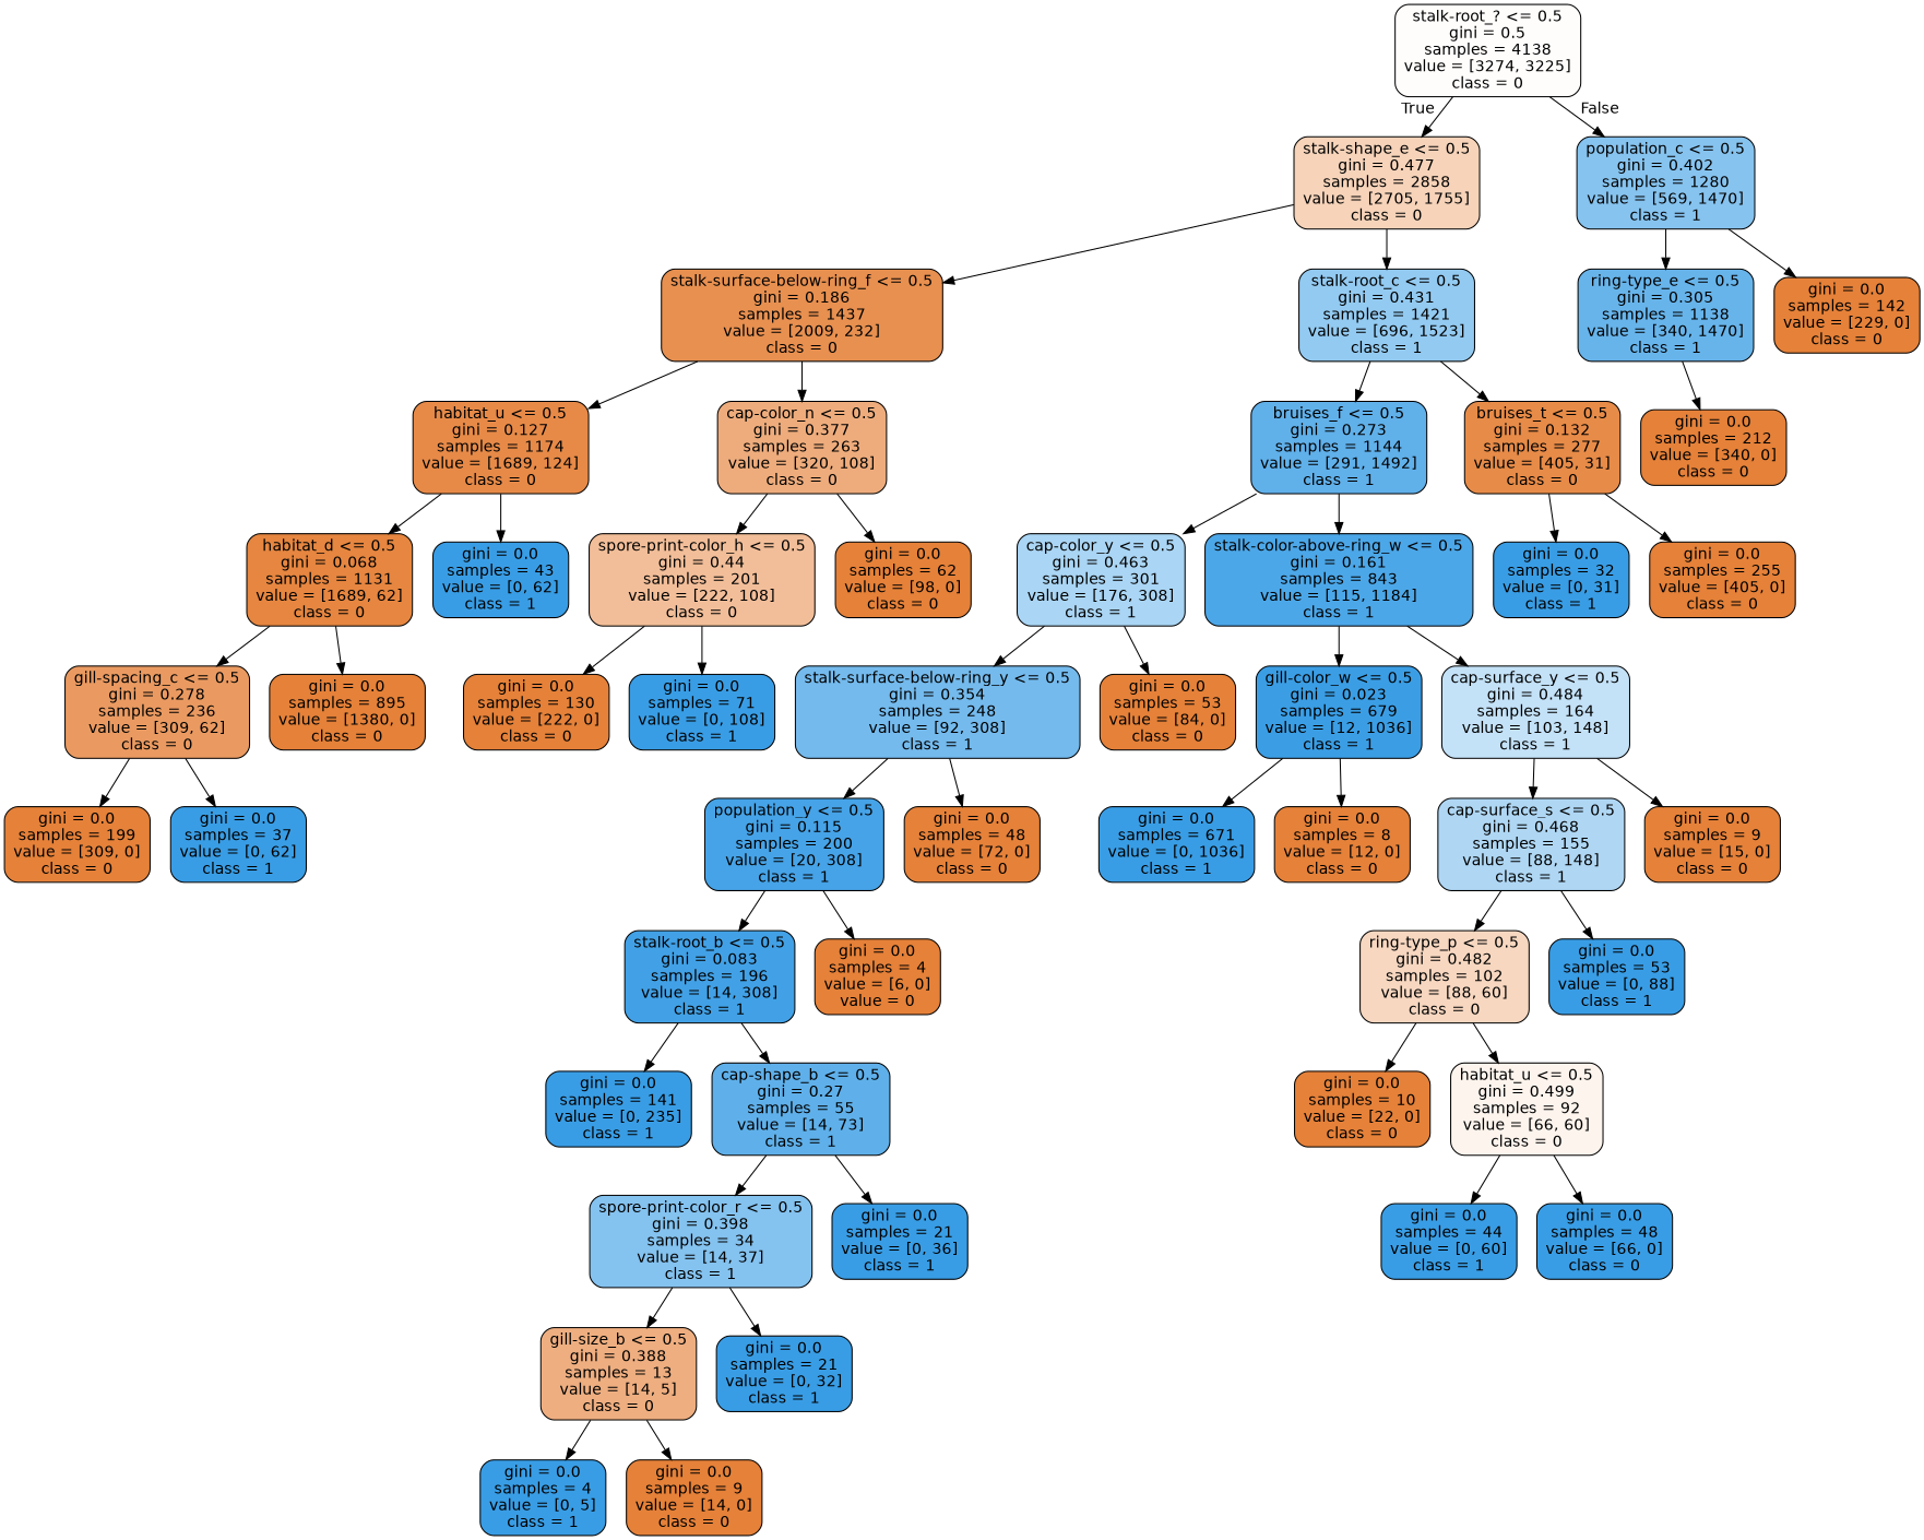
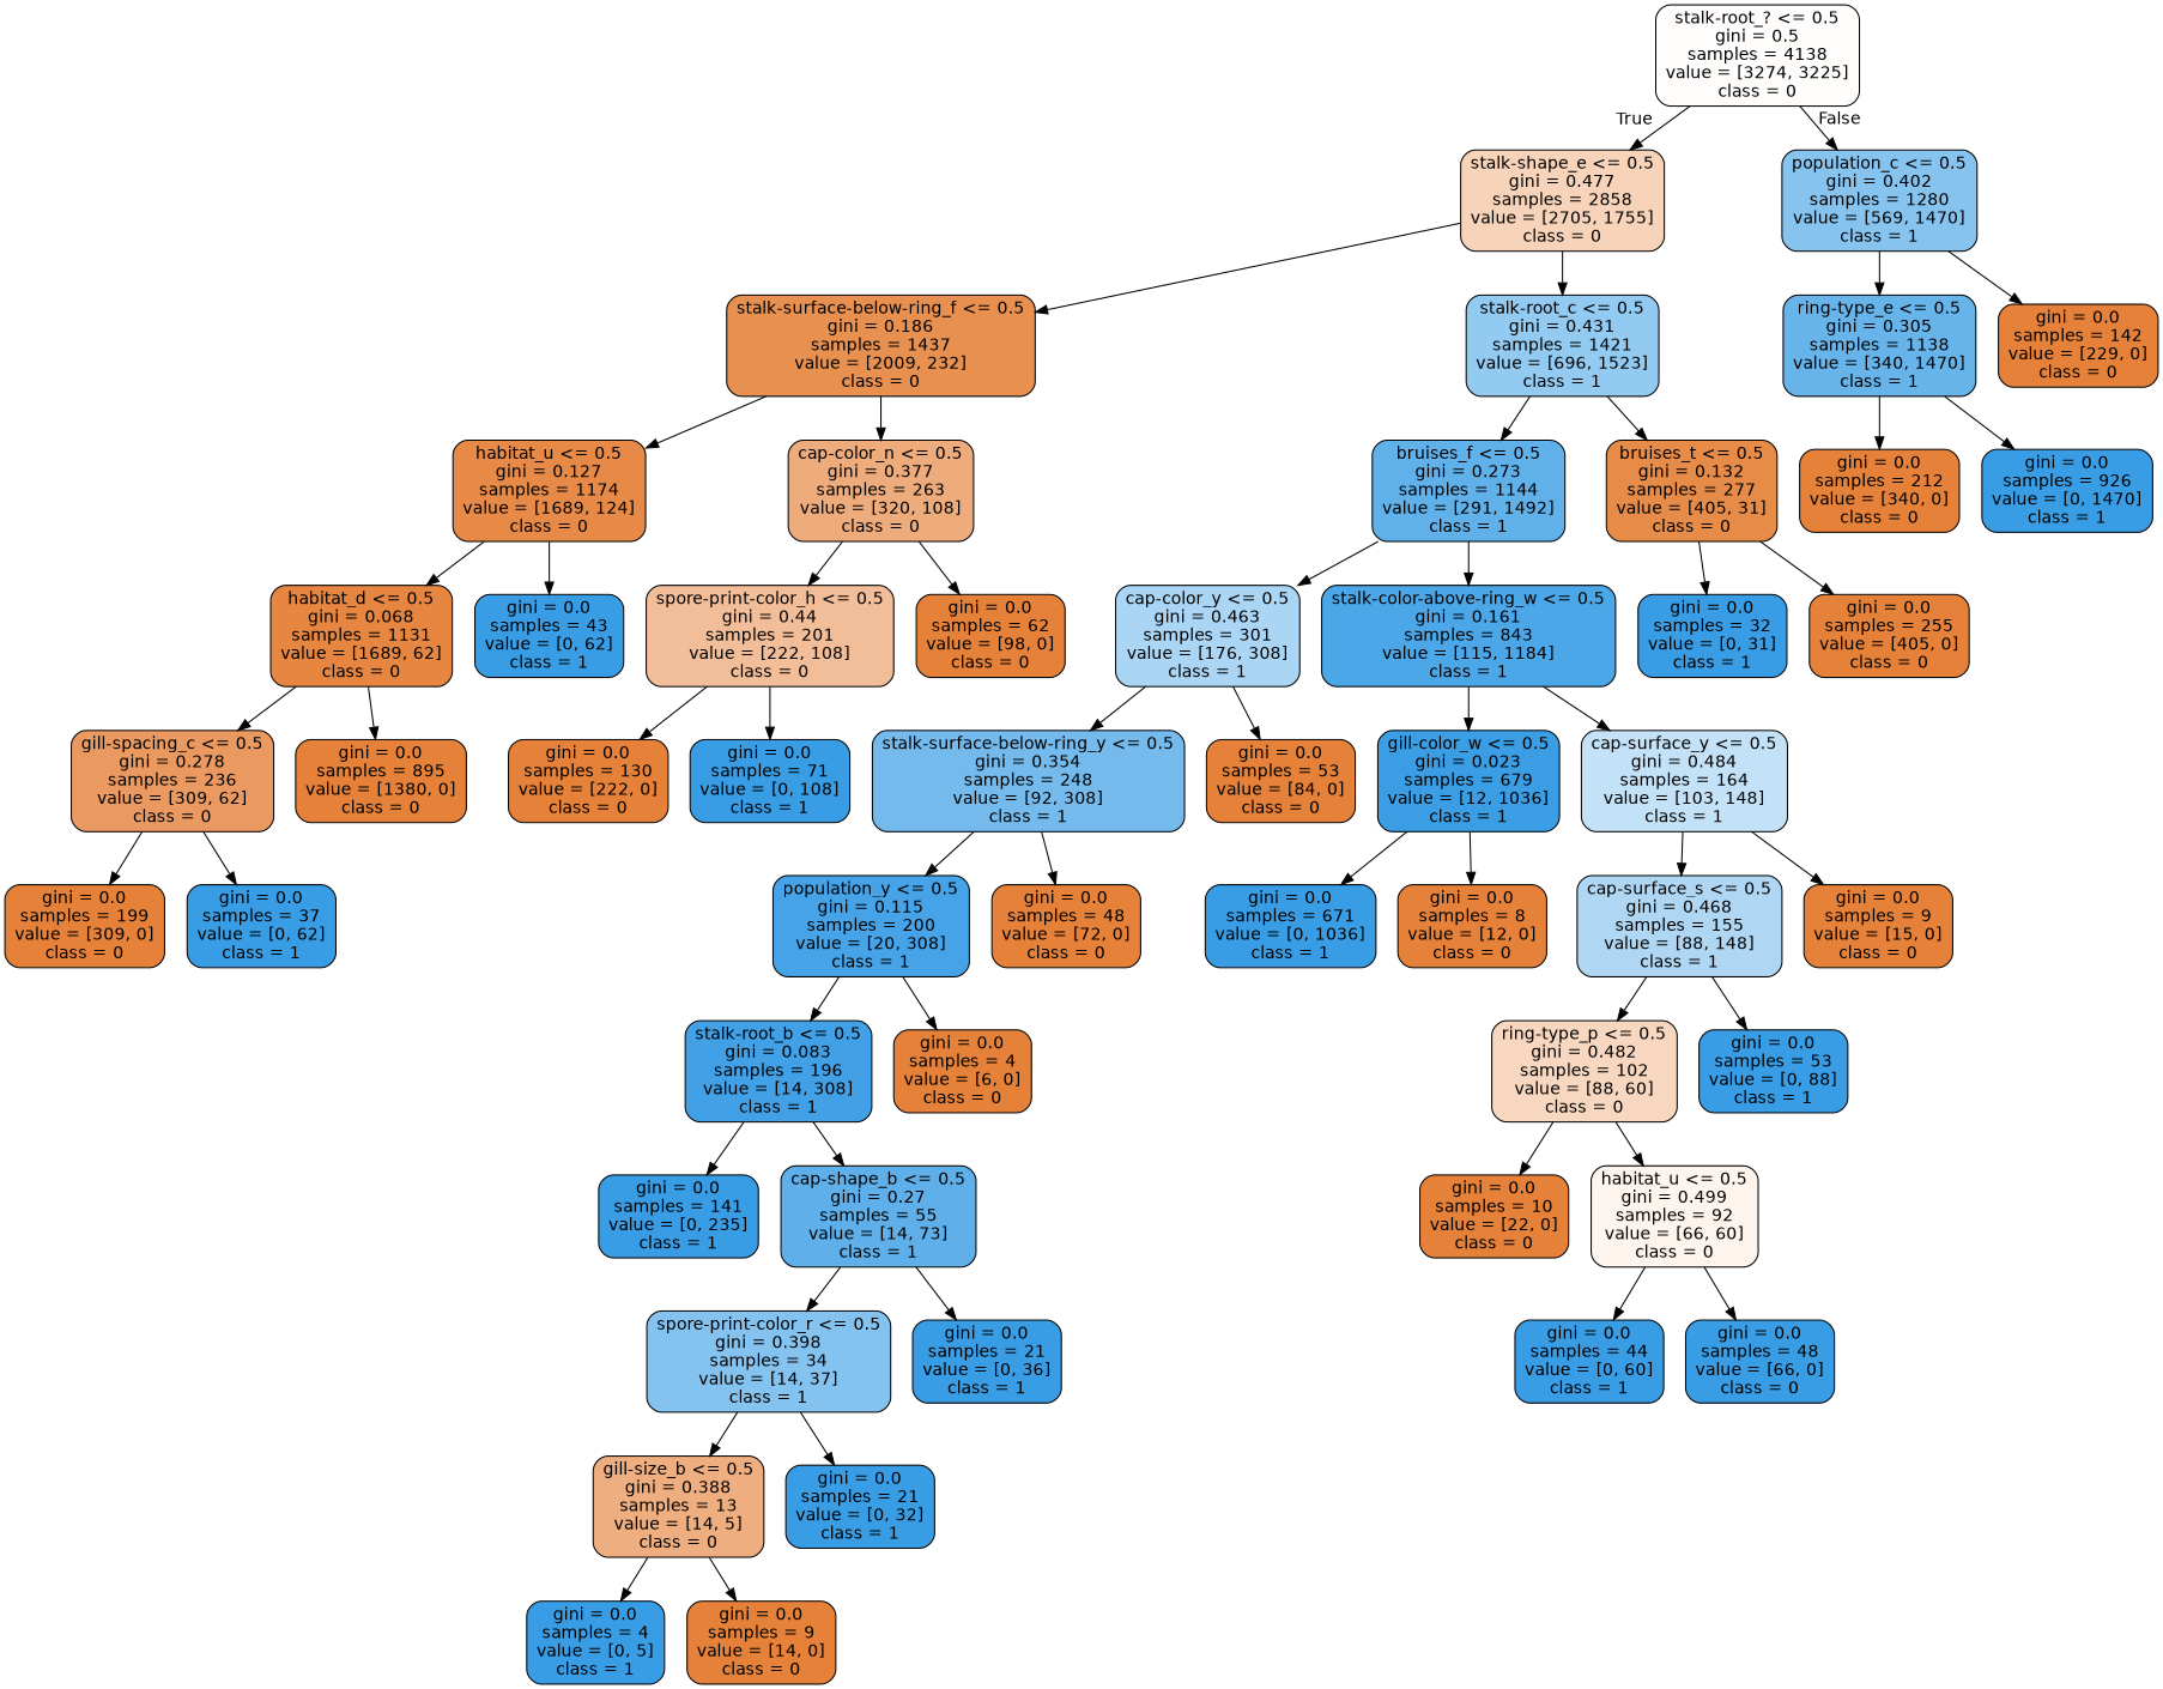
  digraph {
    node [color=black fillcolor="#e58139" fontname=helvetica shape=box style="filled, rounded"]
    edge [fontname=helvetica]
    n1 [fillcolor="#fffdfc" label="stalk-root_? <= 0.5\ngini = 0.5\nsamples = 4138\nvalue = [3274, 3225]\nclass = 0"]
    n2 [fillcolor="#f6d3b9" label="stalk-shape_e <= 0.5\ngini = 0.477\nsamples = 2858\nvalue = [2705, 1755]\nclass = 0"]
    n3 [fillcolor="#86c3ef" label="population_c <= 0.5\ngini = 0.402\nsamples = 1280\nvalue = [569, 1470]\nclass = 1"]
    n4 [fillcolor="#e89050" label="stalk-surface-below-ring_f <= 0.5\ngini = 0.186\nsamples = 1437\nvalue = [2009, 232]\nclass = 0"]
    n5 [fillcolor="#93caf1" label="stalk-root_c <= 0.5\ngini = 0.431\nsamples = 1421\nvalue = [696, 1523]\nclass = 1"]
    n6 [fillcolor="#67b4eb" label="ring-type_e <= 0.5\ngini = 0.305\nsamples = 1138\nvalue = [340, 1470]\nclass = 1"]
    n7 [label="gini = 0.0\nsamples = 142\nvalue = [229, 0]\nclass = 0"]
    n8 [fillcolor="#e78a48" label="habitat_u <= 0.5\ngini = 0.127\nsamples = 1174\nvalue = [1689, 124]\nclass = 0"]
    n9 [fillcolor="#eeac7c" label="cap-color_n <= 0.5\ngini = 0.377\nsamples = 263\nvalue = [320, 108]\nclass = 0"]
    n10 [fillcolor="#60b0ea" label="bruises_f <= 0.5\ngini = 0.273\nsamples = 1144\nvalue = [291, 1492]\nclass = 1"]
    n11 [fillcolor="#e78b48" label="bruises_t <= 0.5\ngini = 0.132\nsamples = 277\nvalue = [405, 31]\nclass = 0"]
    n12 [fillcolor="#e68640" label="habitat_d <= 0.5\ngini = 0.068\nsamples = 1131\nvalue = [1689, 62]\nclass = 0"]
    n13 [fillcolor="#399de5" label="gini = 0.0\nsamples = 43\nvalue = [0, 62]\nclass = 1"]
    n14 [fillcolor="#f2be99" label="spore-print-color_h <= 0.5\ngini = 0.44\nsamples = 201\nvalue = [222, 108]\nclass = 0"]
    n15 [label="gini = 0.0\nsamples = 62\nvalue = [98, 0]\nclass = 0"]
    n16 [fillcolor="#ea9a61" label="gill-spacing_c <= 0.5\ngini = 0.278\nsamples = 236\nvalue = [309, 62]\nclass = 0"]
    n17 [label="gini = 0.0\nsamples = 895\nvalue = [1380, 0]\nclass = 0"]
    n18 [label="gini = 0.0\nsamples = 199\nvalue = [309, 0]\nclass = 0"]
    n19 [fillcolor="#399de5" label="gini = 0.0\nsamples = 37\nvalue = [0, 62]\nclass = 1"]
    n20 [label="gini = 0.0\nsamples = 130\nvalue = [222, 0]\nclass = 0"]
    n21 [fillcolor="#399de5" label="gini = 0.0\nsamples = 71\nvalue = [0, 108]\nclass = 1"]
    n22 [fillcolor="#aad5f4" label="cap-color_y <= 0.5\ngini = 0.463\nsamples = 301\nvalue = [176, 308]\nclass = 1"]
    n23 [fillcolor="#4ca7e8" label="stalk-color-above-ring_w <= 0.5\ngini = 0.161\nsamples = 843\nvalue = [115, 1184]\nclass = 1"]
    n24 [fillcolor="#399de5" label="gini = 0.0\nsamples = 32\nvalue = [0, 31]\nclass = 1"]
    n25 [label="gini = 0.0\nsamples = 255\nvalue = [405, 0]\nclass = 0"]
    n26 [fillcolor="#74baed" label="stalk-surface-below-ring_y <= 0.5\ngini = 0.354\nsamples = 248\nvalue = [92, 308]\nclass = 1"]
    n27 [label="gini = 0.0\nsamples = 53\nvalue = [84, 0]\nclass = 0"]
    n28 [fillcolor="#3b9ee5" label="gill-color_w <= 0.5\ngini = 0.023\nsamples = 679\nvalue = [12, 1036]\nclass = 1"]
    n29 [fillcolor="#c3e1f7" label="cap-surface_y <= 0.5\ngini = 0.484\nsamples = 164\nvalue = [103, 148]\nclass = 1"]
    n30 [fillcolor="#46a3e7" label="population_y <= 0.5\ngini = 0.115\nsamples = 200\nvalue = [20, 308]\nclass = 1"]
    n31 [label="gini = 0.0\nsamples = 48\nvalue = [72, 0]\nclass = 0"]
    n32 [fillcolor="#42a1e6" label="stalk-root_b <= 0.5\ngini = 0.083\nsamples = 196\nvalue = [14, 308]\nclass = 1"]
-   n33 [label="gini = 0.0\nsamples = 4\nvalue = [6, 0]\nvalue = 0"]
+   n33 [label="gini = 0.0\nsamples = 4\nvalue = [6, 0]\nclass = 0"]
    n34 [fillcolor="#399de5" label="gini = 0.0\nsamples = 141\nvalue = [0, 235]\nclass = 1"]
    n35 [fillcolor="#5fb0ea" label="cap-shape_b <= 0.5\ngini = 0.27\nsamples = 55\nvalue = [14, 73]\nclass = 1"]
    n36 [fillcolor="#84c2ef" label="spore-print-color_r <= 0.5\ngini = 0.398\nsamples = 34\nvalue = [14, 37]\nclass = 1"]
    n37 [fillcolor="#399de5" label="gini = 0.0\nsamples = 21\nvalue = [0, 36]\nclass = 1"]
    n38 [fillcolor="#eeae80" label="gill-size_b <= 0.5\ngini = 0.388\nsamples = 13\nvalue = [14, 5]\nclass = 0"]
    n39 [fillcolor="#399de5" label="gini = 0.0\nsamples = 21\nvalue = [0, 32]\nclass = 1"]
    n40 [fillcolor="#399de5" label="gini = 0.0\nsamples = 4\nvalue = [0, 5]\nclass = 1"]
    n41 [label="gini = 0.0\nsamples = 9\nvalue = [14, 0]\nclass = 0"]
    n42 [fillcolor="#399de5" label="gini = 0.0\nsamples = 671\nvalue = [0, 1036]\nclass = 1"]
    n43 [label="gini = 0.0\nsamples = 8\nvalue = [12, 0]\nclass = 0"]
    n44 [fillcolor="#afd7f4" label="cap-surface_s <= 0.5\ngini = 0.468\nsamples = 155\nvalue = [88, 148]\nclass = 1"]
    n45 [label="gini = 0.0\nsamples = 9\nvalue = [15, 0]\nclass = 0"]
    n46 [fillcolor="#f7d7c0" label="ring-type_p <= 0.5\ngini = 0.482\nsamples = 102\nvalue = [88, 60]\nclass = 0"]
    n47 [fillcolor="#399de5" label="gini = 0.0\nsamples = 53\nvalue = [0, 88]\nclass = 1"]
    n48 [label="gini = 0.0\nsamples = 10\nvalue = [22, 0]\nclass = 0"]
    n49 [fillcolor="#fdf4ed" label="habitat_u <= 0.5\ngini = 0.499\nsamples = 92\nvalue = [66, 60]\nclass = 0"]
    n50 [fillcolor="#399de5" label="gini = 0.0\nsamples = 44\nvalue = [0, 60]\nclass = 1"]
    n51 [fillcolor="#399de5" label="gini = 0.0\nsamples = 48\nvalue = [66, 0]\nclass = 0"]
    n52 [label="gini = 0.0\nsamples = 212\nvalue = [340, 0]\nclass = 0"]
+   n53 [fillcolor="#399de5" label="gini = 0.0\nsamples = 926\nvalue = [0, 1470]\nclass = 1"]
    n1 -> n2 [headlabel=True labelangle=45 labeldistance=2.5]
    n1 -> n3 [headlabel=False labelangle=-45 labeldistance=2.5]
    n2 -> n4
    n2 -> n5
    n3 -> n6
    n3 -> n7
    n4 -> n8
    n4 -> n9
    n5 -> n10
    n5 -> n11
    n6 -> n52
+   n6 -> n53
    n8 -> n12
    n8 -> n13
    n9 -> n14
    n9 -> n15
    n10 -> n22
    n10 -> n23
    n11 -> n24
    n11 -> n25
    n12 -> n16
    n12 -> n17
    n14 -> n20
    n14 -> n21
    n16 -> n18
    n16 -> n19
    n22 -> n26
    n22 -> n27
    n23 -> n28
    n23 -> n29
    n26 -> n30
    n26 -> n31
    n28 -> n42
    n28 -> n43
    n29 -> n44
    n29 -> n45
    n30 -> n32
    n30 -> n33
    n32 -> n34
    n32 -> n35
    n35 -> n36
    n35 -> n37
    n36 -> n38
    n36 -> n39
    n38 -> n40
    n38 -> n41
    n44 -> n46
    n44 -> n47
    n46 -> n48
    n46 -> n49
    n49 -> n50
    n49 -> n51
  }
